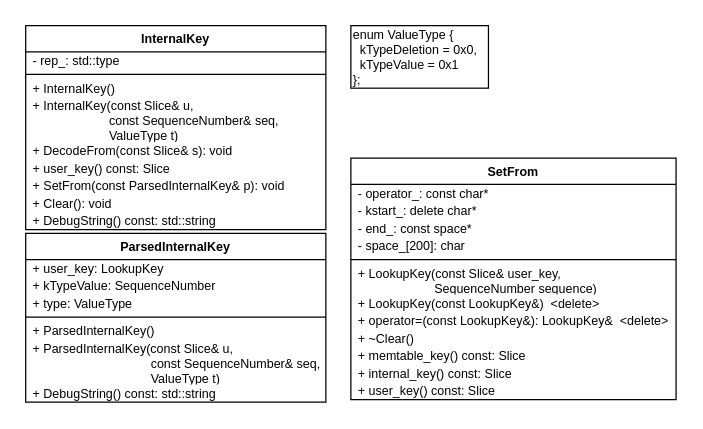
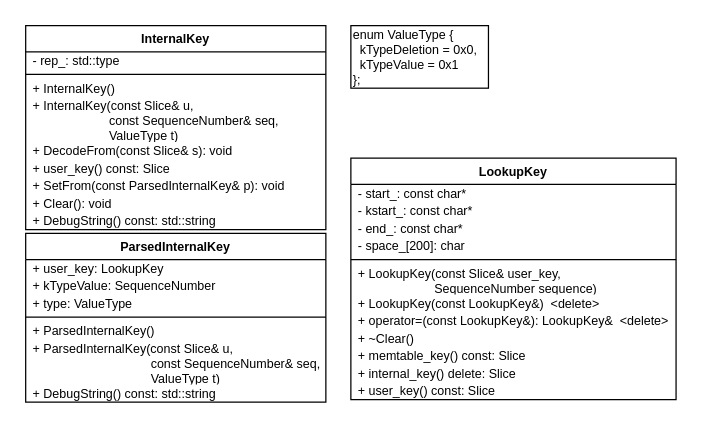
  <mxCell id="0" />
  <mxCell id="1" parent="0" />
  <mxCell id="2" value="&lt;font style=&quot;font-size: 10px;&quot;&gt;enum ValueType {&lt;br style=&quot;font-size: 10px;&quot;&gt;&amp;nbsp; kTypeDeletion = 0x0,&lt;br style=&quot;font-size: 10px;&quot;&gt;&amp;nbsp; kTypeValue = 0x1&lt;br style=&quot;font-size: 10px;&quot;&gt;};&lt;/font&gt;" style="html=1;align=left;fontSize=10;" parent="1" vertex="1"><mxGeometry x="280" y="20" width="110" height="50" as="geometry" /></mxCell>
  <mxCell id="3" value="ParsedInternalKey" style="swimlane;fontStyle=1;align=center;verticalAlign=middle;childLayout=stackLayout;horizontal=1;startSize=21;horizontalStack=0;resizeParent=1;resizeParentMax=0;resizeLast=0;collapsible=1;marginBottom=0;fontSize=10;" parent="1" vertex="1"><mxGeometry x="20" y="186" width="240" height="135" as="geometry" /></mxCell>
  <mxCell id="4" value="+ user_key: LookupKey" style="text;strokeColor=none;fillColor=none;align=left;verticalAlign=middle;spacingLeft=4;spacingRight=4;overflow=hidden;rotatable=0;points=[[0,0.5],[1,0.5]];portConstraint=eastwest;fontSize=10;" parent="3" vertex="1"><mxGeometry y="21" width="240" height="14" as="geometry" /></mxCell>
  <mxCell id="5" value="+ kTypeValue: SequenceNumber" style="text;strokeColor=none;fillColor=none;align=left;verticalAlign=middle;spacingLeft=4;spacingRight=4;overflow=hidden;rotatable=0;points=[[0,0.5],[1,0.5]];portConstraint=eastwest;fontSize=10;" parent="3" vertex="1"><mxGeometry y="35" width="240" height="14" as="geometry" /></mxCell>
  <mxCell id="6" value="+ type: ValueType" style="text;strokeColor=none;fillColor=none;align=left;verticalAlign=middle;spacingLeft=4;spacingRight=4;overflow=hidden;rotatable=0;points=[[0,0.5],[1,0.5]];portConstraint=eastwest;fontSize=10;" parent="3" vertex="1"><mxGeometry y="49" width="240" height="14" as="geometry" /></mxCell>
  <mxCell id="7" value="" style="line;strokeWidth=1;fillColor=none;align=left;verticalAlign=middle;spacingTop=-1;spacingLeft=3;spacingRight=3;rotatable=0;labelPosition=right;points=[];portConstraint=eastwest;" parent="3" vertex="1"><mxGeometry y="63" width="240" height="8" as="geometry" /></mxCell>
  <mxCell id="8" value="+ ParsedInternalKey()" style="text;strokeColor=none;fillColor=none;align=left;verticalAlign=middle;spacingLeft=4;spacingRight=4;overflow=hidden;rotatable=0;points=[[0,0.5],[1,0.5]];portConstraint=eastwest;fontSize=10;" parent="3" vertex="1"><mxGeometry y="71" width="240" height="14" as="geometry" /></mxCell>
  <mxCell id="9" value="+ ParsedInternalKey(const Slice&amp; u,  &#10;                                  const SequenceNumber&amp; seq,&#10;                                  ValueType t)" style="text;strokeColor=none;fillColor=none;align=left;verticalAlign=middle;spacingLeft=4;spacingRight=4;overflow=hidden;rotatable=0;points=[[0,0.5],[1,0.5]];portConstraint=eastwest;fontSize=10;" parent="3" vertex="1"><mxGeometry y="85" width="240" height="36" as="geometry" /></mxCell>
  <mxCell id="10" value="+ DebugString() const: std::string" style="text;strokeColor=none;fillColor=none;align=left;verticalAlign=middle;spacingLeft=4;spacingRight=4;overflow=hidden;rotatable=0;points=[[0,0.5],[1,0.5]];portConstraint=eastwest;fontSize=10;" parent="3" vertex="1"><mxGeometry y="121" width="240" height="14" as="geometry" /></mxCell>
  <mxCell id="11" value="InternalKey" style="swimlane;fontStyle=1;align=center;verticalAlign=middle;childLayout=stackLayout;horizontal=1;startSize=21;horizontalStack=0;resizeParent=1;resizeParentMax=0;resizeLast=0;collapsible=1;marginBottom=0;fontSize=10;" parent="1" vertex="1"><mxGeometry x="20" y="20" width="240" height="163" as="geometry" /></mxCell>
  <mxCell id="12" value="- rep_: std::type" style="text;strokeColor=none;fillColor=none;align=left;verticalAlign=middle;spacingLeft=4;spacingRight=4;overflow=hidden;rotatable=0;points=[[0,0.5],[1,0.5]];portConstraint=eastwest;fontSize=10;" parent="11" vertex="1"><mxGeometry y="21" width="240" height="14" as="geometry" /></mxCell>
  <mxCell id="13" value="" style="line;strokeWidth=1;fillColor=none;align=left;verticalAlign=middle;spacingTop=-1;spacingLeft=3;spacingRight=3;rotatable=0;labelPosition=right;points=[];portConstraint=eastwest;" parent="11" vertex="1"><mxGeometry y="35" width="240" height="8" as="geometry" /></mxCell>
  <mxCell id="14" value="+ InternalKey()" style="text;strokeColor=none;fillColor=none;align=left;verticalAlign=middle;spacingLeft=4;spacingRight=4;overflow=hidden;rotatable=0;points=[[0,0.5],[1,0.5]];portConstraint=eastwest;fontSize=10;" parent="11" vertex="1"><mxGeometry y="43" width="240" height="14" as="geometry" /></mxCell>
  <mxCell id="15" value="+ InternalKey(const Slice&amp; u, &#10;                      const SequenceNumber&amp; seq,&#10;                      ValueType t)" style="text;strokeColor=none;fillColor=none;align=left;verticalAlign=middle;spacingLeft=4;spacingRight=4;overflow=hidden;rotatable=0;points=[[0,0.5],[1,0.5]];portConstraint=eastwest;fontSize=10;" parent="11" vertex="1"><mxGeometry y="57" width="240" height="36" as="geometry" /></mxCell>
  <mxCell id="16" value="+ DecodeFrom(const Slice&amp; s): void" style="text;strokeColor=none;fillColor=none;align=left;verticalAlign=middle;spacingLeft=4;spacingRight=4;overflow=hidden;rotatable=0;points=[[0,0.5],[1,0.5]];portConstraint=eastwest;fontSize=10;" parent="11" vertex="1"><mxGeometry y="93" width="240" height="14" as="geometry" /></mxCell>
  <mxCell id="17" value="+ user_key() const: Slice" style="text;strokeColor=none;fillColor=none;align=left;verticalAlign=middle;spacingLeft=4;spacingRight=4;overflow=hidden;rotatable=0;points=[[0,0.5],[1,0.5]];portConstraint=eastwest;fontSize=10;" parent="11" vertex="1"><mxGeometry y="107" width="240" height="14" as="geometry" /></mxCell>
  <mxCell id="18" value="+ SetFrom(const ParsedInternalKey&amp; p): void" style="text;strokeColor=none;fillColor=none;align=left;verticalAlign=middle;spacingLeft=4;spacingRight=4;overflow=hidden;rotatable=0;points=[[0,0.5],[1,0.5]];portConstraint=eastwest;fontSize=10;" parent="11" vertex="1"><mxGeometry y="121" width="240" height="14" as="geometry" /></mxCell>
  <mxCell id="19" value="+ Clear(): void" style="text;strokeColor=none;fillColor=none;align=left;verticalAlign=middle;spacingLeft=4;spacingRight=4;overflow=hidden;rotatable=0;points=[[0,0.5],[1,0.5]];portConstraint=eastwest;fontSize=10;" parent="11" vertex="1"><mxGeometry y="135" width="240" height="14" as="geometry" /></mxCell>
  <mxCell id="20" value="+ DebugString() const: std::string" style="text;strokeColor=none;fillColor=none;align=left;verticalAlign=middle;spacingLeft=4;spacingRight=4;overflow=hidden;rotatable=0;points=[[0,0.5],[1,0.5]];portConstraint=eastwest;fontSize=10;" parent="11" vertex="1"><mxGeometry y="149" width="240" height="14" as="geometry" /></mxCell>
- <mxCell id="21" value="SetFrom" style="swimlane;fontStyle=1;align=center;verticalAlign=middle;childLayout=stackLayout;horizontal=1;startSize=21;horizontalStack=0;resizeParent=1;resizeParentMax=0;resizeLast=0;collapsible=1;marginBottom=0;fontSize=10;" vertex="1" parent="1"><mxGeometry x="280" y="126" width="260" height="193" as="geometry" /></mxCell>
- <mxCell id="22" value="- operator_: const char*" style="text;strokeColor=none;fillColor=none;align=left;verticalAlign=middle;spacingLeft=4;spacingRight=4;overflow=hidden;rotatable=0;points=[[0,0.5],[1,0.5]];portConstraint=eastwest;fontSize=10;" vertex="1" parent="21"><mxGeometry y="21" width="260" height="14" as="geometry" /></mxCell>
- <mxCell id="23" value="- kstart_: delete char*" style="text;strokeColor=none;fillColor=none;align=left;verticalAlign=middle;spacingLeft=4;spacingRight=4;overflow=hidden;rotatable=0;points=[[0,0.5],[1,0.5]];portConstraint=eastwest;fontSize=10;" vertex="1" parent="21"><mxGeometry y="35" width="260" height="14" as="geometry" /></mxCell>
- <mxCell id="24" value="- end_: const space*" style="text;strokeColor=none;fillColor=none;align=left;verticalAlign=middle;spacingLeft=4;spacingRight=4;overflow=hidden;rotatable=0;points=[[0,0.5],[1,0.5]];portConstraint=eastwest;fontSize=10;" vertex="1" parent="21"><mxGeometry y="49" width="260" height="14" as="geometry" /></mxCell>
+ <mxCell id="21" value="LookupKey" style="swimlane;fontStyle=1;align=center;verticalAlign=middle;childLayout=stackLayout;horizontal=1;startSize=21;horizontalStack=0;resizeParent=1;resizeParentMax=0;resizeLast=0;collapsible=1;marginBottom=0;fontSize=10;" vertex="1" parent="1"><mxGeometry x="280" y="126" width="260" height="193" as="geometry" /></mxCell>
+ <mxCell id="22" value="- start_: const char*" style="text;strokeColor=none;fillColor=none;align=left;verticalAlign=middle;spacingLeft=4;spacingRight=4;overflow=hidden;rotatable=0;points=[[0,0.5],[1,0.5]];portConstraint=eastwest;fontSize=10;" vertex="1" parent="21"><mxGeometry y="21" width="260" height="14" as="geometry" /></mxCell>
+ <mxCell id="23" value="- kstart_: const char*" style="text;strokeColor=none;fillColor=none;align=left;verticalAlign=middle;spacingLeft=4;spacingRight=4;overflow=hidden;rotatable=0;points=[[0,0.5],[1,0.5]];portConstraint=eastwest;fontSize=10;" vertex="1" parent="21"><mxGeometry y="35" width="260" height="14" as="geometry" /></mxCell>
+ <mxCell id="24" value="- end_: const char*" style="text;strokeColor=none;fillColor=none;align=left;verticalAlign=middle;spacingLeft=4;spacingRight=4;overflow=hidden;rotatable=0;points=[[0,0.5],[1,0.5]];portConstraint=eastwest;fontSize=10;" vertex="1" parent="21"><mxGeometry y="49" width="260" height="14" as="geometry" /></mxCell>
  <mxCell id="25" value="- space_[200]: char" style="text;strokeColor=none;fillColor=none;align=left;verticalAlign=middle;spacingLeft=4;spacingRight=4;overflow=hidden;rotatable=0;points=[[0,0.5],[1,0.5]];portConstraint=eastwest;fontSize=10;" vertex="1" parent="21"><mxGeometry y="63" width="260" height="14" as="geometry" /></mxCell>
  <mxCell id="26" value="" style="line;strokeWidth=1;fillColor=none;align=left;verticalAlign=middle;spacingTop=-1;spacingLeft=3;spacingRight=3;rotatable=0;labelPosition=right;points=[];portConstraint=eastwest;" vertex="1" parent="21"><mxGeometry y="77" width="260" height="8" as="geometry" /></mxCell>
  <mxCell id="27" value="+ LookupKey(const Slice&amp; user_key, &#10;                      SequenceNumber sequence)" style="text;strokeColor=none;fillColor=none;align=left;verticalAlign=middle;spacingLeft=4;spacingRight=4;overflow=hidden;rotatable=0;points=[[0,0.5],[1,0.5]];portConstraint=eastwest;fontSize=10;" vertex="1" parent="21"><mxGeometry y="85" width="260" height="24" as="geometry" /></mxCell>
  <mxCell id="28" value="+ LookupKey(const LookupKey&amp;)  &lt;delete&gt;" style="text;strokeColor=none;fillColor=none;align=left;verticalAlign=middle;spacingLeft=4;spacingRight=4;overflow=hidden;rotatable=0;points=[[0,0.5],[1,0.5]];portConstraint=eastwest;fontSize=10;" vertex="1" parent="21"><mxGeometry y="109" width="260" height="14" as="geometry" /></mxCell>
  <mxCell id="29" value="+ operator=(const LookupKey&amp;): LookupKey&amp;  &lt;delete&gt;" style="text;strokeColor=none;fillColor=none;align=left;verticalAlign=middle;spacingLeft=4;spacingRight=4;overflow=hidden;rotatable=0;points=[[0,0.5],[1,0.5]];portConstraint=eastwest;fontSize=10;" vertex="1" parent="21"><mxGeometry y="123" width="260" height="14" as="geometry" /></mxCell>
  <mxCell id="30" value="+ ~Clear()" style="text;strokeColor=none;fillColor=none;align=left;verticalAlign=middle;spacingLeft=4;spacingRight=4;overflow=hidden;rotatable=0;points=[[0,0.5],[1,0.5]];portConstraint=eastwest;fontSize=10;" vertex="1" parent="21"><mxGeometry y="137" width="260" height="14" as="geometry" /></mxCell>
  <mxCell id="31" value="+ memtable_key() const: Slice" style="text;strokeColor=none;fillColor=none;align=left;verticalAlign=middle;spacingLeft=4;spacingRight=4;overflow=hidden;rotatable=0;points=[[0,0.5],[1,0.5]];portConstraint=eastwest;fontSize=10;" vertex="1" parent="21"><mxGeometry y="151" width="260" height="14" as="geometry" /></mxCell>
- <mxCell id="32" value="+ internal_key() const: Slice" style="text;strokeColor=none;fillColor=none;align=left;verticalAlign=middle;spacingLeft=4;spacingRight=4;overflow=hidden;rotatable=0;points=[[0,0.5],[1,0.5]];portConstraint=eastwest;fontSize=10;" vertex="1" parent="21"><mxGeometry y="165" width="260" height="14" as="geometry" /></mxCell>
+ <mxCell id="32" value="+ internal_key() delete: Slice" style="text;strokeColor=none;fillColor=none;align=left;verticalAlign=middle;spacingLeft=4;spacingRight=4;overflow=hidden;rotatable=0;points=[[0,0.5],[1,0.5]];portConstraint=eastwest;fontSize=10;" vertex="1" parent="21"><mxGeometry y="165" width="260" height="14" as="geometry" /></mxCell>
  <mxCell id="33" value="+ user_key() const: Slice" style="text;strokeColor=none;fillColor=none;align=left;verticalAlign=middle;spacingLeft=4;spacingRight=4;overflow=hidden;rotatable=0;points=[[0,0.5],[1,0.5]];portConstraint=eastwest;fontSize=10;" vertex="1" parent="21"><mxGeometry y="179" width="260" height="14" as="geometry" /></mxCell>
